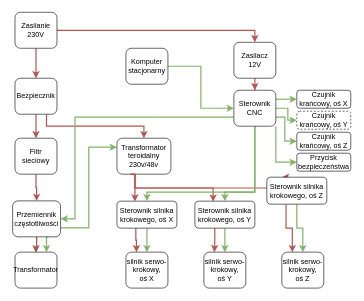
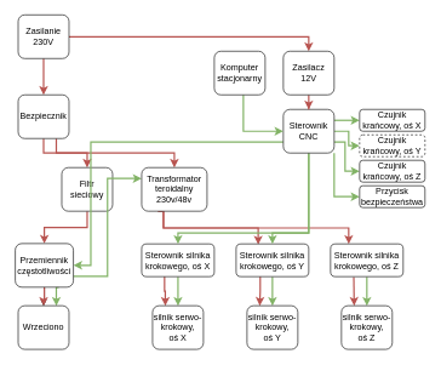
  <mxCell id="0" />
  <mxCell id="1" parent="0" />
  <mxCell id="2" value="" style="edgeStyle=orthogonalEdgeStyle;rounded=0;orthogonalLoop=1;jettySize=auto;html=1;fillColor=#f8cecc;strokeColor=#b85450;strokeWidth=2;" edge="1" parent="1" source="4" target="7"><mxGeometry relative="1" as="geometry" /></mxCell>
  <mxCell id="3" style="edgeStyle=orthogonalEdgeStyle;rounded=0;orthogonalLoop=1;jettySize=auto;html=1;entryX=0.5;entryY=0;entryDx=0;entryDy=0;fillColor=#f8cecc;strokeColor=#b85450;strokeWidth=2;" edge="1" parent="1" source="4" target="43"><mxGeometry relative="1" as="geometry" /></mxCell>
  <mxCell id="4" value="Zasilanie 230V" style="rounded=1;whiteSpace=wrap;html=1;" vertex="1" parent="1"><mxGeometry x="24" y="20" width="70" height="60" as="geometry" /></mxCell>
  <mxCell id="5" value="" style="edgeStyle=orthogonalEdgeStyle;rounded=0;orthogonalLoop=1;jettySize=auto;html=1;fillColor=#f8cecc;strokeColor=#b85450;strokeWidth=2;" edge="1" parent="1" source="7" target="9"><mxGeometry relative="1" as="geometry" /></mxCell>
  <mxCell id="6" style="edgeStyle=orthogonalEdgeStyle;rounded=0;orthogonalLoop=1;jettySize=auto;html=1;exitX=0.75;exitY=1;exitDx=0;exitDy=0;entryX=0.5;entryY=0;entryDx=0;entryDy=0;fillColor=#f8cecc;strokeColor=#b85450;strokeWidth=2;" edge="1" parent="1" source="7" target="18"><mxGeometry relative="1" as="geometry" /></mxCell>
  <mxCell id="7" value="Bezpiecznik" style="rounded=1;whiteSpace=wrap;html=1;" vertex="1" parent="1"><mxGeometry x="24" y="130" width="70" height="60" as="geometry" /></mxCell>
  <mxCell id="8" value="" style="edgeStyle=orthogonalEdgeStyle;rounded=0;orthogonalLoop=1;jettySize=auto;html=1;fillColor=#f8cecc;strokeColor=#b85450;strokeWidth=2;" edge="1" parent="1" source="9" target="14"><mxGeometry relative="1" as="geometry" /></mxCell>
- <mxCell id="9" value="Filtr sieciowy" style="rounded=1;whiteSpace=wrap;html=1;" vertex="1" parent="1"><mxGeometry x="24" y="230" width="70" height="60" as="geometry" /></mxCell>
+ <mxCell id="9" value="Filtr sieciowy" style="rounded=1;whiteSpace=wrap;html=1;" vertex="1" parent="1"><mxGeometry x="84" y="230" width="70" height="60" as="geometry" /></mxCell>
  <mxCell id="10" value="" style="edgeStyle=orthogonalEdgeStyle;rounded=0;orthogonalLoop=1;jettySize=auto;html=1;" edge="1" parent="1" source="14" target="15"><mxGeometry relative="1" as="geometry" /></mxCell>
  <mxCell id="11" value="" style="edgeStyle=orthogonalEdgeStyle;rounded=0;orthogonalLoop=1;jettySize=auto;html=1;fillColor=#f8cecc;strokeColor=#b85450;strokeWidth=2;" edge="1" parent="1" source="14" target="15"><mxGeometry relative="1" as="geometry" /></mxCell>
  <mxCell id="12" style="edgeStyle=orthogonalEdgeStyle;rounded=0;orthogonalLoop=1;jettySize=auto;html=1;exitX=0.75;exitY=1;exitDx=0;exitDy=0;entryX=0.75;entryY=0;entryDx=0;entryDy=0;fillColor=#d5e8d4;strokeColor=#82b366;strokeWidth=2;" edge="1" parent="1" source="14" target="15"><mxGeometry relative="1" as="geometry" /></mxCell>
  <mxCell id="13" style="edgeStyle=orthogonalEdgeStyle;rounded=0;orthogonalLoop=1;jettySize=auto;html=1;exitX=1;exitY=0.75;exitDx=0;exitDy=0;entryX=0;entryY=0.25;entryDx=0;entryDy=0;fillColor=#d5e8d4;strokeColor=#82b366;strokeWidth=2;" edge="1" parent="1" source="14" target="18"><mxGeometry relative="1" as="geometry" /></mxCell>
  <mxCell id="14" value="Przemiennik częstotliwości" style="rounded=1;whiteSpace=wrap;html=1;" vertex="1" parent="1"><mxGeometry x="20" y="334.5" width="80" height="60" as="geometry" /></mxCell>
- <mxCell id="15" value="Transformator" style="rounded=1;whiteSpace=wrap;html=1;" vertex="1" parent="1"><mxGeometry x="24" y="420" width="70" height="60" as="geometry" /></mxCell>
+ <mxCell id="15" value="Wrzeciono" style="rounded=1;whiteSpace=wrap;html=1;" vertex="1" parent="1"><mxGeometry x="24" y="420" width="70" height="60" as="geometry" /></mxCell>
  <mxCell id="16" style="edgeStyle=orthogonalEdgeStyle;rounded=0;orthogonalLoop=1;jettySize=auto;html=1;entryX=0.304;entryY=0.018;entryDx=0;entryDy=0;exitX=0.25;exitY=1;exitDx=0;exitDy=0;entryPerimeter=0;fillColor=#f8cecc;strokeColor=#b85450;strokeWidth=2;" edge="1" parent="1" source="18" target="24"><mxGeometry relative="1" as="geometry"><Array as="points"><mxPoint x="224" y="290" /><mxPoint x="224" y="313" /><mxPoint x="354" y="313" /><mxPoint x="354" y="336" /></Array></mxGeometry></mxCell>
  <mxCell id="17" style="edgeStyle=orthogonalEdgeStyle;rounded=0;orthogonalLoop=1;jettySize=auto;html=1;exitX=0.25;exitY=1;exitDx=0;exitDy=0;entryX=0.25;entryY=0;entryDx=0;entryDy=0;fillColor=#f8cecc;strokeColor=#b85450;strokeWidth=2;" edge="1" parent="1" source="18" target="27"><mxGeometry relative="1" as="geometry"><Array as="points"><mxPoint x="224" y="290" /><mxPoint x="224" y="313" /><mxPoint x="479" y="313" /></Array></mxGeometry></mxCell>
  <mxCell id="18" value="Transformator teroidalny&lt;br&gt;230v/48v" style="rounded=1;whiteSpace=wrap;html=1;" vertex="1" parent="1"><mxGeometry x="194" y="230" width="90" height="60" as="geometry" /></mxCell>
  <mxCell id="19" value="" style="edgeStyle=orthogonalEdgeStyle;rounded=0;orthogonalLoop=1;jettySize=auto;html=1;fillColor=#d5e8d4;strokeColor=#82b366;strokeWidth=2;" edge="1" parent="1" source="21" target="28"><mxGeometry relative="1" as="geometry" /></mxCell>
  <mxCell id="20" style="edgeStyle=orthogonalEdgeStyle;rounded=0;orthogonalLoop=1;jettySize=auto;html=1;exitX=0.315;exitY=0.959;exitDx=0;exitDy=0;entryX=0.25;entryY=0;entryDx=0;entryDy=0;exitPerimeter=0;fillColor=#f8cecc;strokeColor=#b85450;strokeWidth=2;" edge="1" parent="1" source="21" target="28"><mxGeometry relative="1" as="geometry" /></mxCell>
  <mxCell id="21" value="Sterownik silnika krokowego, oś X" style="rounded=1;whiteSpace=wrap;html=1;" vertex="1" parent="1"><mxGeometry x="194" y="335" width="100" height="45" as="geometry" /></mxCell>
  <mxCell id="22" value="" style="edgeStyle=orthogonalEdgeStyle;rounded=0;orthogonalLoop=1;jettySize=auto;html=1;fillColor=#d5e8d4;strokeColor=#82b366;strokeWidth=2;" edge="1" parent="1" source="24" target="29"><mxGeometry relative="1" as="geometry" /></mxCell>
  <mxCell id="23" style="edgeStyle=orthogonalEdgeStyle;rounded=0;orthogonalLoop=1;jettySize=auto;html=1;exitX=0.332;exitY=0.959;exitDx=0;exitDy=0;entryX=0.25;entryY=0;entryDx=0;entryDy=0;exitPerimeter=0;fillColor=#f8cecc;strokeColor=#b85450;strokeWidth=2;" edge="1" parent="1" source="24" target="29"><mxGeometry relative="1" as="geometry" /></mxCell>
  <mxCell id="24" value="Sterownik silnika krokowego, oś Y" style="rounded=1;whiteSpace=wrap;html=1;" vertex="1" parent="1"><mxGeometry x="324" y="335" width="100" height="45" as="geometry" /></mxCell>
  <mxCell id="25" value="" style="edgeStyle=orthogonalEdgeStyle;rounded=0;orthogonalLoop=1;jettySize=auto;html=1;fillColor=#d5e8d4;strokeColor=#82b366;strokeWidth=2;" edge="1" parent="1" source="27" target="30"><mxGeometry relative="1" as="geometry" /></mxCell>
  <mxCell id="26" style="edgeStyle=orthogonalEdgeStyle;rounded=0;orthogonalLoop=1;jettySize=auto;html=1;exitX=0.32;exitY=1.015;exitDx=0;exitDy=0;entryX=0.25;entryY=0;entryDx=0;entryDy=0;exitPerimeter=0;fillColor=#f8cecc;strokeColor=#b85450;strokeWidth=2;" edge="1" parent="1" source="27" target="30"><mxGeometry relative="1" as="geometry" /></mxCell>
- <mxCell id="27" value="Sterownik silnika krokowego, oś Z" style="rounded=1;whiteSpace=wrap;html=1;" vertex="1" parent="1"><mxGeometry x="444" y="295" width="100" height="45" as="geometry" /></mxCell>
+ <mxCell id="27" value="Sterownik silnika krokowego, oś Z" style="rounded=1;whiteSpace=wrap;html=1;" vertex="1" parent="1"><mxGeometry x="454" y="335" width="100" height="45" as="geometry" /></mxCell>
  <mxCell id="28" value="silnik serwo-krokowy, &lt;br&gt;oś X" style="rounded=1;whiteSpace=wrap;html=1;" vertex="1" parent="1"><mxGeometry x="209" y="420" width="70" height="60" as="geometry" /></mxCell>
  <mxCell id="29" value="silnik serwo-krokowy, &lt;br&gt;oś Y" style="rounded=1;whiteSpace=wrap;html=1;" vertex="1" parent="1"><mxGeometry x="339" y="420" width="70" height="60" as="geometry" /></mxCell>
  <mxCell id="30" value="silnik serwo-krokowy, &lt;br&gt;oś Z" style="rounded=1;whiteSpace=wrap;html=1;" vertex="1" parent="1"><mxGeometry x="469" y="420" width="70" height="60" as="geometry" /></mxCell>
  <mxCell id="31" style="edgeStyle=orthogonalEdgeStyle;rounded=0;orthogonalLoop=1;jettySize=auto;html=1;entryX=0.5;entryY=0;entryDx=0;entryDy=0;fillColor=#d5e8d4;strokeColor=#82b366;strokeWidth=2;" edge="1" parent="1" source="38" target="21"><mxGeometry relative="1" as="geometry"><Array as="points"><mxPoint x="424" y="320" /><mxPoint x="244" y="320" /></Array></mxGeometry></mxCell>
  <mxCell id="32" style="edgeStyle=orthogonalEdgeStyle;rounded=0;orthogonalLoop=1;jettySize=auto;html=1;entryX=0.5;entryY=0;entryDx=0;entryDy=0;fillColor=#d5e8d4;strokeColor=#82b366;strokeWidth=2;" edge="1" parent="1" source="38" target="24"><mxGeometry relative="1" as="geometry"><Array as="points"><mxPoint x="424" y="320" /><mxPoint x="374" y="320" /></Array></mxGeometry></mxCell>
  <mxCell id="33" style="edgeStyle=orthogonalEdgeStyle;rounded=0;orthogonalLoop=1;jettySize=auto;html=1;exitX=0;exitY=0.75;exitDx=0;exitDy=0;entryX=1;entryY=0.5;entryDx=0;entryDy=0;fillColor=#d5e8d4;strokeColor=#82b366;strokeWidth=2;" edge="1" parent="1" source="38" target="14"><mxGeometry relative="1" as="geometry"><Array as="points"><mxPoint x="124" y="195" /><mxPoint x="124" y="365" /></Array></mxGeometry></mxCell>
  <mxCell id="34" style="edgeStyle=orthogonalEdgeStyle;rounded=0;orthogonalLoop=1;jettySize=auto;html=1;exitX=1;exitY=0.25;exitDx=0;exitDy=0;entryX=0;entryY=0.5;entryDx=0;entryDy=0;fillColor=#d5e8d4;strokeColor=#82b366;strokeWidth=2;" edge="1" parent="1" source="38" target="39"><mxGeometry relative="1" as="geometry" /></mxCell>
  <mxCell id="35" style="edgeStyle=orthogonalEdgeStyle;rounded=0;orthogonalLoop=1;jettySize=auto;html=1;exitX=1;exitY=0.5;exitDx=0;exitDy=0;entryX=0;entryY=0.5;entryDx=0;entryDy=0;fillColor=#d5e8d4;strokeColor=#82b366;strokeWidth=2;" edge="1" parent="1" source="38" target="40"><mxGeometry relative="1" as="geometry" /></mxCell>
  <mxCell id="36" style="edgeStyle=orthogonalEdgeStyle;rounded=0;orthogonalLoop=1;jettySize=auto;html=1;exitX=1;exitY=0.75;exitDx=0;exitDy=0;entryX=0;entryY=0.5;entryDx=0;entryDy=0;fillColor=#d5e8d4;strokeColor=#82b366;strokeWidth=2;" edge="1" parent="1" source="38" target="41"><mxGeometry relative="1" as="geometry"><Array as="points"><mxPoint x="474" y="195" /><mxPoint x="474" y="235" /></Array></mxGeometry></mxCell>
  <mxCell id="37" style="edgeStyle=orthogonalEdgeStyle;rounded=0;orthogonalLoop=1;jettySize=auto;html=1;exitX=1;exitY=1;exitDx=0;exitDy=0;entryX=0;entryY=0.5;entryDx=0;entryDy=0;fillColor=#d5e8d4;strokeColor=#82b366;strokeWidth=2;" edge="1" parent="1" source="38" target="47"><mxGeometry relative="1" as="geometry" /></mxCell>
  <mxCell id="38" value="Sterownik CNC" style="rounded=1;whiteSpace=wrap;html=1;" vertex="1" parent="1"><mxGeometry x="389" y="150" width="70" height="60" as="geometry" /></mxCell>
  <mxCell id="39" value="Czujnik krańcowy, oś X" style="rounded=1;whiteSpace=wrap;html=1;" vertex="1" parent="1"><mxGeometry x="494" y="150" width="90" height="30" as="geometry" /></mxCell>
  <mxCell id="40" value="Czujnik krańcowy, oś Y" style="rounded=1;whiteSpace=wrap;html=1;dashed=1;" vertex="1" parent="1"><mxGeometry x="494" y="185" width="90" height="30" as="geometry" /></mxCell>
  <mxCell id="41" value="Czujnik krańcowy, oś Z" style="rounded=1;whiteSpace=wrap;html=1;" vertex="1" parent="1"><mxGeometry x="494" y="220" width="90" height="30" as="geometry" /></mxCell>
  <mxCell id="42" value="" style="edgeStyle=orthogonalEdgeStyle;rounded=0;orthogonalLoop=1;jettySize=auto;html=1;fillColor=#f8cecc;strokeColor=#b85450;strokeWidth=2;" edge="1" parent="1" source="43" target="38"><mxGeometry relative="1" as="geometry" /></mxCell>
  <mxCell id="43" value="Zasilacz 12V" style="rounded=1;whiteSpace=wrap;html=1;" vertex="1" parent="1"><mxGeometry x="389" y="70" width="70" height="60" as="geometry" /></mxCell>
- <mxCell id="44" style="edgeStyle=orthogonalEdgeStyle;rounded=0;orthogonalLoop=1;jettySize=auto;html=1;exitX=0.25;exitY=1;exitDx=0;exitDy=0;entryX=0.3;entryY=0.015;entryDx=0;entryDy=0;entryPerimeter=0;fillColor=#f8cecc;strokeColor=#b85450;strokeWidth=2;" edge="1" parent="1" source="18" target="21"><mxGeometry relative="1" as="geometry"><Array as="points"><mxPoint x="224" y="290" /></Array></mxGeometry></mxCell>
  <mxCell id="45" style="edgeStyle=orthogonalEdgeStyle;rounded=0;orthogonalLoop=1;jettySize=auto;html=1;entryX=0;entryY=0.5;entryDx=0;entryDy=0;fillColor=#d5e8d4;strokeColor=#82b366;strokeWidth=2;" edge="1" parent="1" source="46" target="38"><mxGeometry relative="1" as="geometry"><Array as="points"><mxPoint x="334" y="180" /></Array></mxGeometry></mxCell>
- <mxCell id="46" value="Komputer stacjonarny" style="rounded=1;whiteSpace=wrap;html=1;glass=0;shadow=0;" vertex="1" parent="1"><mxGeometry x="209" y="80" width="70" height="60" as="geometry" /></mxCell>
+ <mxCell id="46" value="Komputer stacjonarny" style="rounded=1;whiteSpace=wrap;html=1;glass=0;shadow=0;" vertex="1" parent="1"><mxGeometry x="294" y="70" width="70" height="60" as="geometry" /></mxCell>
  <mxCell id="47" value="Przycisk bezpieczeństwa" style="rounded=1;whiteSpace=wrap;html=1;" vertex="1" parent="1"><mxGeometry x="494" y="255" width="90" height="30" as="geometry" /></mxCell>
